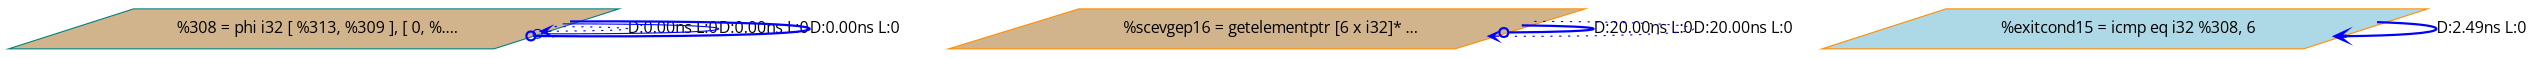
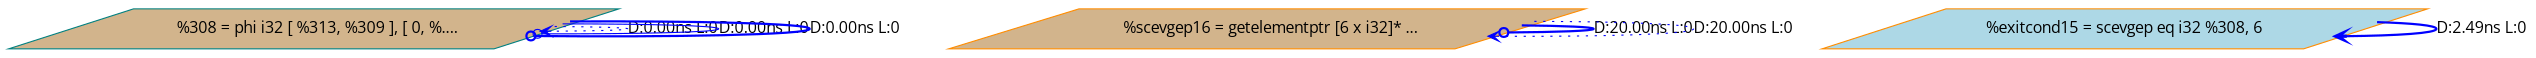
  digraph {
    fontname="Open Sans"
    node [style=filled fillcolor=tan color=darkorange shape=parallelogram fontname="Open Sans"]
    edge [color=blue style=bold arrowhead=vee fontname="Open Sans"]
    n1 [label="  %308 = phi i32 [ %313, %309 ], [ 0, %...." color=teal]
    n2 [label="  %scevgep16 = getelementptr [6 x i32]* ..."]
-   n3 [label="  %exitcond15 = icmp eq i32 %308, 6" fillcolor=lightblue]
+   n3 [label="%exitcond15 = scevgep eq i32 %308, 6" fillcolor=lightblue]
    n1 -> n1 [label="D:0.00ns L:0" style=dotted]
    n1 -> n1 [label="D:0.00ns L:0" style=solid arrowhead=odot]
    n1 -> n1 [label="D:0.00ns L:0" arrowhead=odot]
    n2 -> n2 [label="D:20.00ns L:0" arrowhead=odot]
    n2 -> n2 [label="D:20.00ns L:0" style=dotted]
    n3 -> n3 [label="D:2.49ns L:0"]
  }
